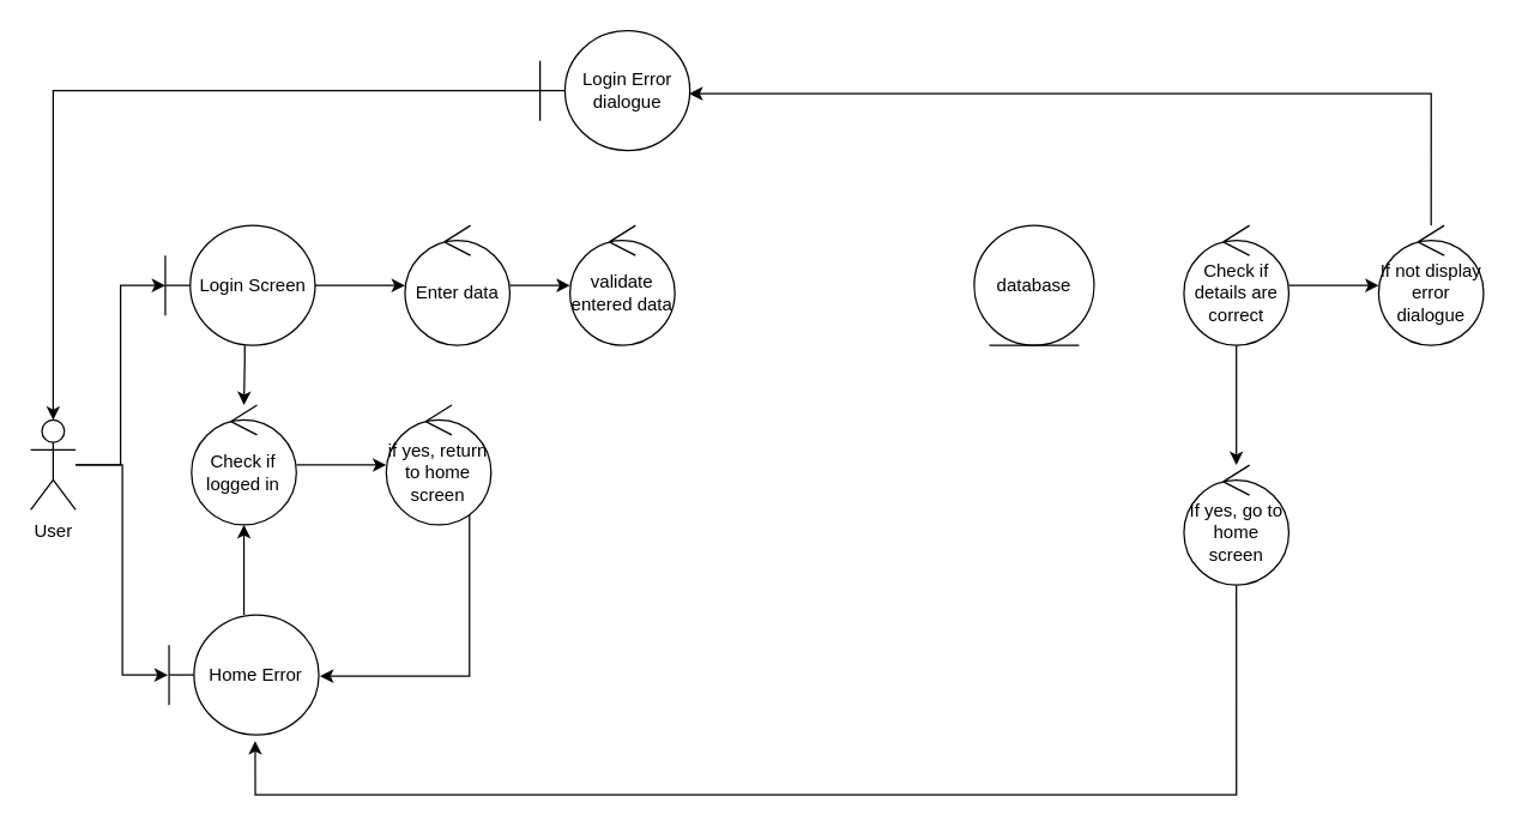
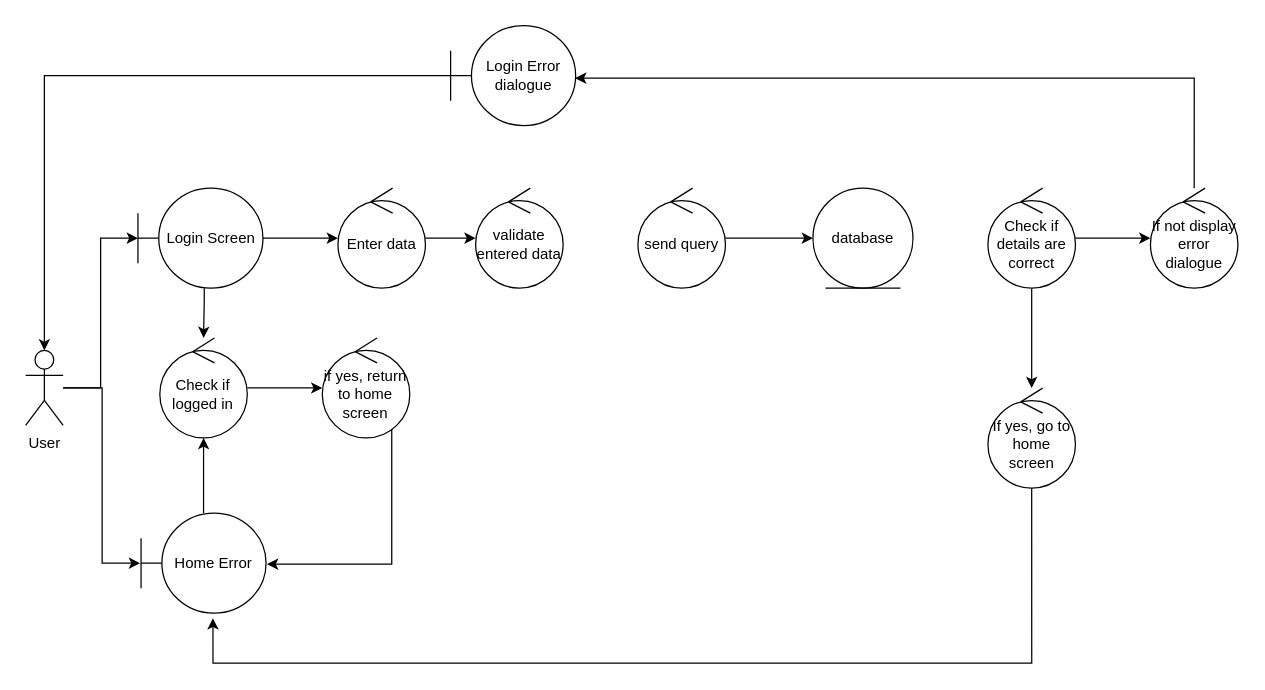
  <mxCell id="0" />
  <mxCell id="1" parent="0" />
  <mxCell id="2" style="edgeStyle=orthogonalEdgeStyle;rounded=0;orthogonalLoop=1;jettySize=auto;html=1;entryX=0;entryY=0.5;entryDx=0;entryDy=0;entryPerimeter=0;" parent="1" source="4" target="7" edge="1"><mxGeometry relative="1" as="geometry" /></mxCell>
  <mxCell id="3" style="edgeStyle=orthogonalEdgeStyle;rounded=0;orthogonalLoop=1;jettySize=auto;html=1;entryX=-0.008;entryY=0.5;entryDx=0;entryDy=0;entryPerimeter=0;" parent="1" source="4" target="19" edge="1"><mxGeometry relative="1" as="geometry" /></mxCell>
  <mxCell id="4" value="User" style="shape=umlActor;verticalLabelPosition=bottom;labelBackgroundColor=#ffffff;verticalAlign=top;html=1;" parent="1" vertex="1"><mxGeometry x="20.003" y="279.83" width="30" height="60" as="geometry" /></mxCell>
  <mxCell id="5" value="" style="edgeStyle=orthogonalEdgeStyle;rounded=0;orthogonalLoop=1;jettySize=auto;html=1;" parent="1" source="7" target="12" edge="1"><mxGeometry relative="1" as="geometry" /></mxCell>
  <mxCell id="6" value="" style="edgeStyle=orthogonalEdgeStyle;rounded=0;orthogonalLoop=1;jettySize=auto;html=1;" parent="1" source="7" target="15" edge="1"><mxGeometry relative="1" as="geometry"><Array as="points"><mxPoint x="162.853" y="240" /><mxPoint x="162.853" y="240" /></Array></mxGeometry></mxCell>
  <mxCell id="7" value="Login Screen" style="shape=umlBoundary;whiteSpace=wrap;html=1;" parent="1" vertex="1"><mxGeometry x="109.853" y="150" width="100" height="80" as="geometry" /></mxCell>
  <mxCell id="8" value="validate&lt;br&gt;entered data" style="ellipse;shape=umlControl;whiteSpace=wrap;html=1;" parent="1" vertex="1"><mxGeometry x="380.003" y="150" width="70" height="80" as="geometry" /></mxCell>
+ <mxCell id="9" value="" style="edgeStyle=orthogonalEdgeStyle;rounded=0;orthogonalLoop=1;jettySize=auto;html=1;" parent="1" source="10" target="13" edge="1"><mxGeometry relative="1" as="geometry" /></mxCell>
+ <mxCell id="10" value="send query" style="ellipse;shape=umlControl;whiteSpace=wrap;html=1;" parent="1" vertex="1"><mxGeometry x="509.853" y="150" width="70" height="80" as="geometry" /></mxCell>
  <mxCell id="11" value="" style="edgeStyle=orthogonalEdgeStyle;rounded=0;orthogonalLoop=1;jettySize=auto;html=1;" parent="1" source="12" target="8" edge="1"><mxGeometry relative="1" as="geometry" /></mxCell>
  <mxCell id="12" value="Enter data" style="ellipse;shape=umlControl;whiteSpace=wrap;html=1;" parent="1" vertex="1"><mxGeometry x="269.853" y="150" width="70" height="80" as="geometry" /></mxCell>
  <mxCell id="13" value="database" style="ellipse;shape=umlEntity;whiteSpace=wrap;html=1;" parent="1" vertex="1"><mxGeometry x="649.853" y="150" width="80" height="80" as="geometry" /></mxCell>
  <mxCell id="14" value="" style="edgeStyle=orthogonalEdgeStyle;rounded=0;orthogonalLoop=1;jettySize=auto;html=1;" parent="1" source="15" target="17" edge="1"><mxGeometry relative="1" as="geometry" /></mxCell>
  <mxCell id="15" value="Check if logged in" style="ellipse;shape=umlControl;whiteSpace=wrap;html=1;" parent="1" vertex="1"><mxGeometry x="127.353" y="269.833" width="70" height="80" as="geometry" /></mxCell>
  <mxCell id="16" style="edgeStyle=orthogonalEdgeStyle;rounded=0;orthogonalLoop=1;jettySize=auto;html=1;entryX=1.008;entryY=0.51;entryDx=0;entryDy=0;entryPerimeter=0;" parent="1" source="17" target="19" edge="1"><mxGeometry relative="1" as="geometry"><Array as="points"><mxPoint x="312.853" y="451" /></Array></mxGeometry></mxCell>
  <mxCell id="17" value="if yes, return to home screen" style="ellipse;shape=umlControl;whiteSpace=wrap;html=1;" parent="1" vertex="1"><mxGeometry x="257.353" y="269.833" width="70" height="80" as="geometry" /></mxCell>
  <mxCell id="18" value="" style="edgeStyle=orthogonalEdgeStyle;rounded=0;orthogonalLoop=1;jettySize=auto;html=1;" parent="1" source="19" target="15" edge="1"><mxGeometry relative="1" as="geometry" /></mxCell>
  <mxCell id="19" value="Home Error" style="shape=umlBoundary;whiteSpace=wrap;html=1;" parent="1" vertex="1"><mxGeometry x="112.353" y="410" width="100" height="80" as="geometry" /></mxCell>
  <mxCell id="20" value="" style="edgeStyle=orthogonalEdgeStyle;rounded=0;orthogonalLoop=1;jettySize=auto;html=1;" parent="1" source="22" target="26" edge="1"><mxGeometry relative="1" as="geometry" /></mxCell>
  <mxCell id="21" value="" style="edgeStyle=orthogonalEdgeStyle;rounded=0;orthogonalLoop=1;jettySize=auto;html=1;" parent="1" source="22" target="24" edge="1"><mxGeometry relative="1" as="geometry" /></mxCell>
  <mxCell id="22" value="Check if details are correct" style="ellipse;shape=umlControl;whiteSpace=wrap;html=1;" parent="1" vertex="1"><mxGeometry x="789.853" y="150" width="70" height="80" as="geometry" /></mxCell>
  <mxCell id="23" style="edgeStyle=orthogonalEdgeStyle;rounded=0;orthogonalLoop=1;jettySize=auto;html=1;entryX=0.575;entryY=1.052;entryDx=0;entryDy=0;entryPerimeter=0;" parent="1" source="24" target="19" edge="1"><mxGeometry relative="1" as="geometry"><Array as="points"><mxPoint x="824.853" y="530" /><mxPoint x="169.853" y="530" /></Array></mxGeometry></mxCell>
  <mxCell id="24" value="If yes, go to home screen" style="ellipse;shape=umlControl;whiteSpace=wrap;html=1;" parent="1" vertex="1"><mxGeometry x="789.853" y="310" width="70" height="80" as="geometry" /></mxCell>
  <mxCell id="25" style="edgeStyle=orthogonalEdgeStyle;rounded=0;orthogonalLoop=1;jettySize=auto;html=1;entryX=0.996;entryY=0.525;entryDx=0;entryDy=0;entryPerimeter=0;" parent="1" source="26" target="28" edge="1"><mxGeometry relative="1" as="geometry"><Array as="points"><mxPoint x="955" y="62" /></Array></mxGeometry></mxCell>
  <mxCell id="26" value="If not display error dialogue" style="ellipse;shape=umlControl;whiteSpace=wrap;html=1;" parent="1" vertex="1"><mxGeometry x="919.853" y="150" width="70" height="80" as="geometry" /></mxCell>
  <mxCell id="27" style="edgeStyle=orthogonalEdgeStyle;rounded=0;orthogonalLoop=1;jettySize=auto;html=1;entryX=0.5;entryY=0;entryDx=0;entryDy=0;entryPerimeter=0;" parent="1" source="28" target="4" edge="1"><mxGeometry relative="1" as="geometry" /></mxCell>
  <mxCell id="28" value="Login Error dialogue" style="shape=umlBoundary;whiteSpace=wrap;html=1;" parent="1" vertex="1"><mxGeometry x="360.003" y="20" width="100" height="80" as="geometry" /></mxCell>
